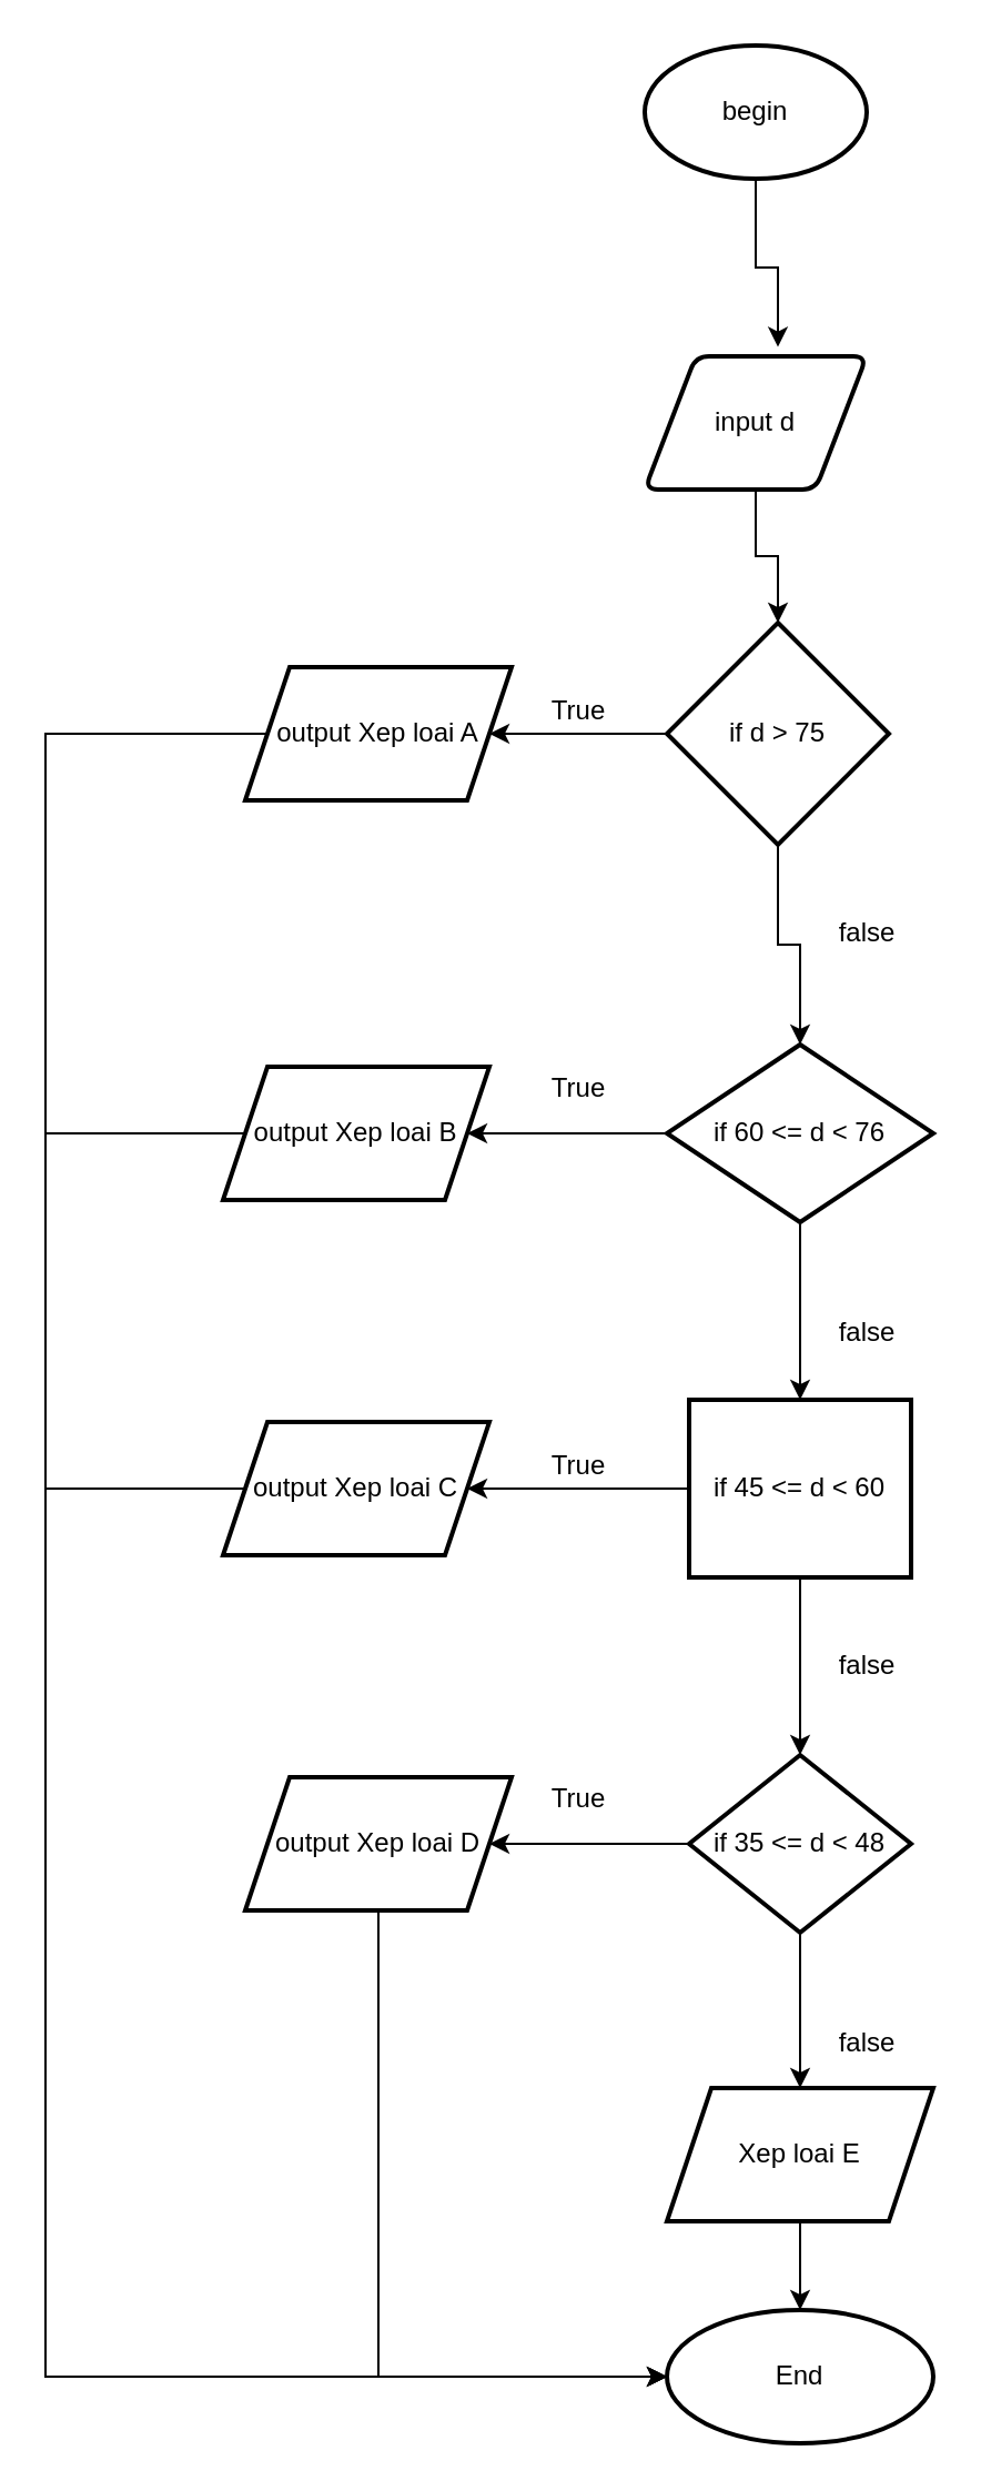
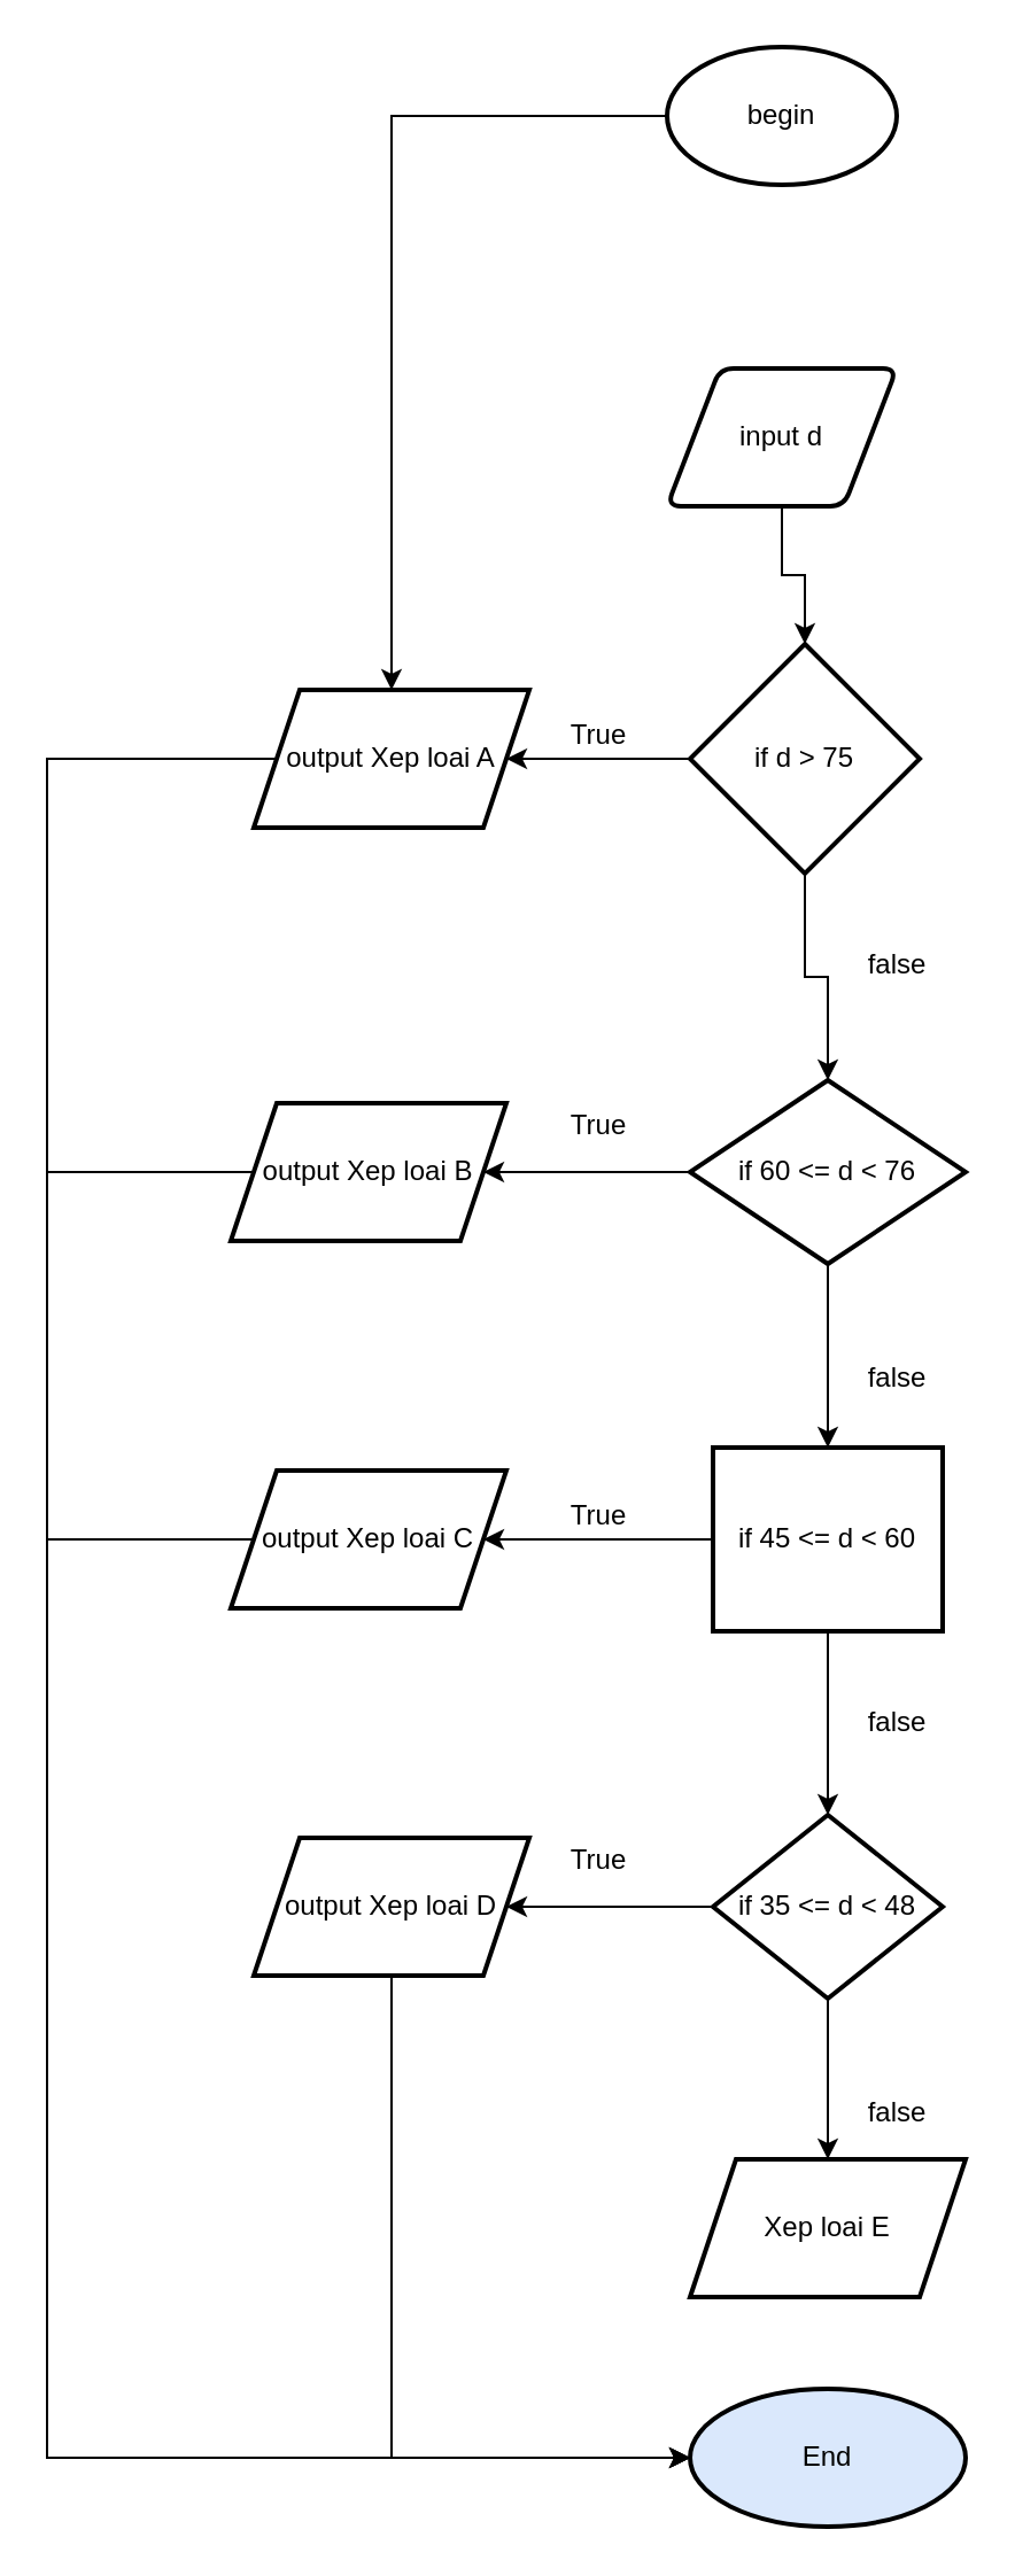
  <mxCell id="0" />
  <mxCell id="1" parent="0" />
- <mxCell id="2" style="edgeStyle=orthogonalEdgeStyle;rounded=0;orthogonalLoop=1;jettySize=auto;html=1;entryX=0.6;entryY=-0.07;entryDx=0;entryDy=0;entryPerimeter=0;" edge="1" parent="1" source="3" target="5"><mxGeometry relative="1" as="geometry"><mxPoint x="30" y="100" as="targetPoint" /></mxGeometry></mxCell>
+ <mxCell id="2" style="edgeStyle=orthogonalEdgeStyle;rounded=0;orthogonalLoop=1;jettySize=auto;html=1;" edge="1" parent="1" source="3" target="10"><mxGeometry relative="1" as="geometry"><mxPoint x="30" y="100" as="targetPoint" /></mxGeometry></mxCell>
  <mxCell id="3" value="begin&lt;br&gt;" style="strokeWidth=2;html=1;shape=mxgraph.flowchart.start_1;whiteSpace=wrap;" vertex="1" parent="1"><mxGeometry x="290" y="20" width="100" height="60" as="geometry" /></mxCell>
  <mxCell id="4" value="" style="edgeStyle=orthogonalEdgeStyle;rounded=0;orthogonalLoop=1;jettySize=auto;html=1;" edge="1" parent="1" source="5" target="8"><mxGeometry relative="1" as="geometry" /></mxCell>
  <mxCell id="5" value="input d" style="shape=parallelogram;html=1;strokeWidth=2;perimeter=parallelogramPerimeter;whiteSpace=wrap;rounded=1;arcSize=12;size=0.23;" vertex="1" parent="1"><mxGeometry x="290" y="160" width="100" height="60" as="geometry" /></mxCell>
  <mxCell id="6" value="" style="edgeStyle=orthogonalEdgeStyle;rounded=0;orthogonalLoop=1;jettySize=auto;html=1;" edge="1" parent="1" source="8" target="10"><mxGeometry relative="1" as="geometry" /></mxCell>
  <mxCell id="7" value="" style="edgeStyle=orthogonalEdgeStyle;rounded=0;orthogonalLoop=1;jettySize=auto;html=1;" edge="1" parent="1" source="8" target="14"><mxGeometry relative="1" as="geometry" /></mxCell>
  <mxCell id="8" value="if d &amp;gt; 75" style="strokeWidth=2;html=1;shape=mxgraph.flowchart.decision;whiteSpace=wrap;" vertex="1" parent="1"><mxGeometry x="300" y="280" width="100" height="100" as="geometry" /></mxCell>
  <mxCell id="9" style="edgeStyle=orthogonalEdgeStyle;rounded=0;orthogonalLoop=1;jettySize=auto;html=1;entryX=0;entryY=0.5;entryDx=0;entryDy=0;" edge="1" parent="1" source="10" target="36"><mxGeometry relative="1" as="geometry"><Array as="points"><mxPoint x="20" y="330" /><mxPoint x="20" y="1070" /></Array></mxGeometry></mxCell>
  <mxCell id="10" value="output Xep loai A" style="shape=parallelogram;perimeter=parallelogramPerimeter;whiteSpace=wrap;html=1;fixedSize=1;strokeWidth=2;" vertex="1" parent="1"><mxGeometry x="110" y="300" width="120" height="60" as="geometry" /></mxCell>
  <mxCell id="11" value="True" style="text;html=1;resizable=0;autosize=1;align=center;verticalAlign=middle;points=[];fillColor=none;strokeColor=none;rounded=0;" vertex="1" parent="1"><mxGeometry x="240" y="310" width="40" height="20" as="geometry" /></mxCell>
  <mxCell id="12" value="" style="edgeStyle=orthogonalEdgeStyle;rounded=0;orthogonalLoop=1;jettySize=auto;html=1;" edge="1" parent="1" source="14" target="17"><mxGeometry relative="1" as="geometry" /></mxCell>
  <mxCell id="13" value="" style="edgeStyle=orthogonalEdgeStyle;rounded=0;orthogonalLoop=1;jettySize=auto;html=1;" edge="1" parent="1" source="14" target="21"><mxGeometry relative="1" as="geometry" /></mxCell>
  <mxCell id="14" value="if 60 &amp;lt;= d &amp;lt; 76" style="rhombus;whiteSpace=wrap;html=1;strokeWidth=2;" vertex="1" parent="1"><mxGeometry x="300" y="470" width="120" height="80" as="geometry" /></mxCell>
  <mxCell id="15" value="false" style="text;html=1;resizable=0;autosize=1;align=center;verticalAlign=middle;points=[];fillColor=none;strokeColor=none;rounded=0;" vertex="1" parent="1"><mxGeometry x="370" y="410" width="40" height="20" as="geometry" /></mxCell>
  <mxCell id="16" style="edgeStyle=orthogonalEdgeStyle;rounded=0;orthogonalLoop=1;jettySize=auto;html=1;entryX=0;entryY=0.5;entryDx=0;entryDy=0;" edge="1" parent="1" source="17" target="36"><mxGeometry relative="1" as="geometry"><Array as="points"><mxPoint x="20" y="510" /><mxPoint x="20" y="1070" /></Array></mxGeometry></mxCell>
  <mxCell id="17" value="output Xep loai B" style="shape=parallelogram;perimeter=parallelogramPerimeter;whiteSpace=wrap;html=1;fixedSize=1;strokeWidth=2;" vertex="1" parent="1"><mxGeometry x="100" y="480" width="120" height="60" as="geometry" /></mxCell>
  <mxCell id="18" value="True" style="text;html=1;resizable=0;autosize=1;align=center;verticalAlign=middle;points=[];fillColor=none;strokeColor=none;rounded=0;" vertex="1" parent="1"><mxGeometry x="240" y="480" width="40" height="20" as="geometry" /></mxCell>
  <mxCell id="19" value="" style="edgeStyle=orthogonalEdgeStyle;rounded=0;orthogonalLoop=1;jettySize=auto;html=1;" edge="1" parent="1" source="21" target="23"><mxGeometry relative="1" as="geometry" /></mxCell>
  <mxCell id="20" value="" style="edgeStyle=orthogonalEdgeStyle;rounded=0;orthogonalLoop=1;jettySize=auto;html=1;" edge="1" parent="1" source="21" target="28"><mxGeometry relative="1" as="geometry" /></mxCell>
  <mxCell id="21" value="if 45 &amp;lt;= d &amp;lt; 60" style="whiteSpace=wrap;html=1;strokeWidth=2;rounded=0;" vertex="1" parent="1"><mxGeometry x="310" y="630" width="100" height="80" as="geometry" /></mxCell>
  <mxCell id="22" style="edgeStyle=orthogonalEdgeStyle;rounded=0;orthogonalLoop=1;jettySize=auto;html=1;entryX=0;entryY=0.5;entryDx=0;entryDy=0;endArrow=open;" edge="1" parent="1" source="23" target="36"><mxGeometry relative="1" as="geometry"><Array as="points"><mxPoint x="20" y="670" /><mxPoint x="20" y="1070" /></Array></mxGeometry></mxCell>
  <mxCell id="23" value="output Xep loai C" style="shape=parallelogram;perimeter=parallelogramPerimeter;whiteSpace=wrap;html=1;fixedSize=1;strokeWidth=2;" vertex="1" parent="1"><mxGeometry x="100" y="640" width="120" height="60" as="geometry" /></mxCell>
  <mxCell id="24" value="false" style="text;html=1;resizable=0;autosize=1;align=center;verticalAlign=middle;points=[];fillColor=none;strokeColor=none;rounded=0;" vertex="1" parent="1"><mxGeometry x="370" y="590" width="40" height="20" as="geometry" /></mxCell>
  <mxCell id="25" value="True" style="text;html=1;resizable=0;autosize=1;align=center;verticalAlign=middle;points=[];fillColor=none;strokeColor=none;rounded=0;" vertex="1" parent="1"><mxGeometry x="240" y="650" width="40" height="20" as="geometry" /></mxCell>
  <mxCell id="26" value="" style="edgeStyle=orthogonalEdgeStyle;rounded=0;orthogonalLoop=1;jettySize=auto;html=1;" edge="1" parent="1" source="28" target="30"><mxGeometry relative="1" as="geometry" /></mxCell>
  <mxCell id="27" value="" style="edgeStyle=orthogonalEdgeStyle;rounded=0;orthogonalLoop=1;jettySize=auto;html=1;" edge="1" parent="1" source="28" target="34"><mxGeometry relative="1" as="geometry" /></mxCell>
  <mxCell id="28" value="if 35 &amp;lt;= d &amp;lt; 48" style="rhombus;whiteSpace=wrap;html=1;strokeWidth=2;" vertex="1" parent="1"><mxGeometry x="310" y="790" width="100" height="80" as="geometry" /></mxCell>
  <mxCell id="29" style="edgeStyle=orthogonalEdgeStyle;rounded=0;orthogonalLoop=1;jettySize=auto;html=1;entryX=0;entryY=0.5;entryDx=0;entryDy=0;" edge="1" parent="1" source="30" target="36"><mxGeometry relative="1" as="geometry"><Array as="points"><mxPoint x="170" y="1070" /></Array></mxGeometry></mxCell>
  <mxCell id="30" value="output Xep loai D" style="shape=parallelogram;perimeter=parallelogramPerimeter;whiteSpace=wrap;html=1;fixedSize=1;strokeWidth=2;" vertex="1" parent="1"><mxGeometry x="110" y="800" width="120" height="60" as="geometry" /></mxCell>
  <mxCell id="31" value="True" style="text;html=1;resizable=0;autosize=1;align=center;verticalAlign=middle;points=[];fillColor=none;strokeColor=none;rounded=0;" vertex="1" parent="1"><mxGeometry x="240" y="800" width="40" height="20" as="geometry" /></mxCell>
  <mxCell id="32" value="false" style="text;html=1;resizable=0;autosize=1;align=center;verticalAlign=middle;points=[];fillColor=none;strokeColor=none;rounded=0;" vertex="1" parent="1"><mxGeometry x="370" y="740" width="40" height="20" as="geometry" /></mxCell>
- <mxCell id="33" value="" style="edgeStyle=orthogonalEdgeStyle;rounded=0;orthogonalLoop=1;jettySize=auto;html=1;" edge="1" parent="1" source="34" target="36"><mxGeometry relative="1" as="geometry" /></mxCell>
  <mxCell id="34" value="Xep loai E" style="shape=parallelogram;perimeter=parallelogramPerimeter;whiteSpace=wrap;html=1;fixedSize=1;strokeWidth=2;" vertex="1" parent="1"><mxGeometry x="300" y="940" width="120" height="60" as="geometry" /></mxCell>
  <mxCell id="35" value="false" style="text;html=1;resizable=0;autosize=1;align=center;verticalAlign=middle;points=[];fillColor=none;strokeColor=none;rounded=0;" vertex="1" parent="1"><mxGeometry x="370" y="910" width="40" height="20" as="geometry" /></mxCell>
- <mxCell id="36" value="End" style="ellipse;whiteSpace=wrap;html=1;strokeWidth=2;" vertex="1" parent="1"><mxGeometry x="300" y="1040" width="120" height="60" as="geometry" /></mxCell>
+ <mxCell id="36" value="End" style="ellipse;whiteSpace=wrap;html=1;strokeWidth=2;fillColor=#dae8fc;" vertex="1" parent="1"><mxGeometry x="300" y="1040" width="120" height="60" as="geometry" /></mxCell>
